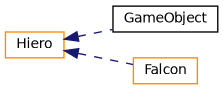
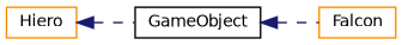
  digraph {
    rankdir=LR
    node [color=darkorange fillcolor=white fontname=Helvetica fontsize=10 shape=record style=filled]
    edge [color=midnightblue dir=back fontname=Helvetica fontsize=10 labelfontname=Helvetica labelfontsize=10 style=dashed]
    n1 [color=black height=0.2 label=GameObject width=0.4]
    n2 [height=0.2 label=Falcon width=0.4]
    n3 [height=0.2 label=Hiero width=0.4]
-   n3 -> n2
+   n1 -> n2
    n3 -> n1
  }
